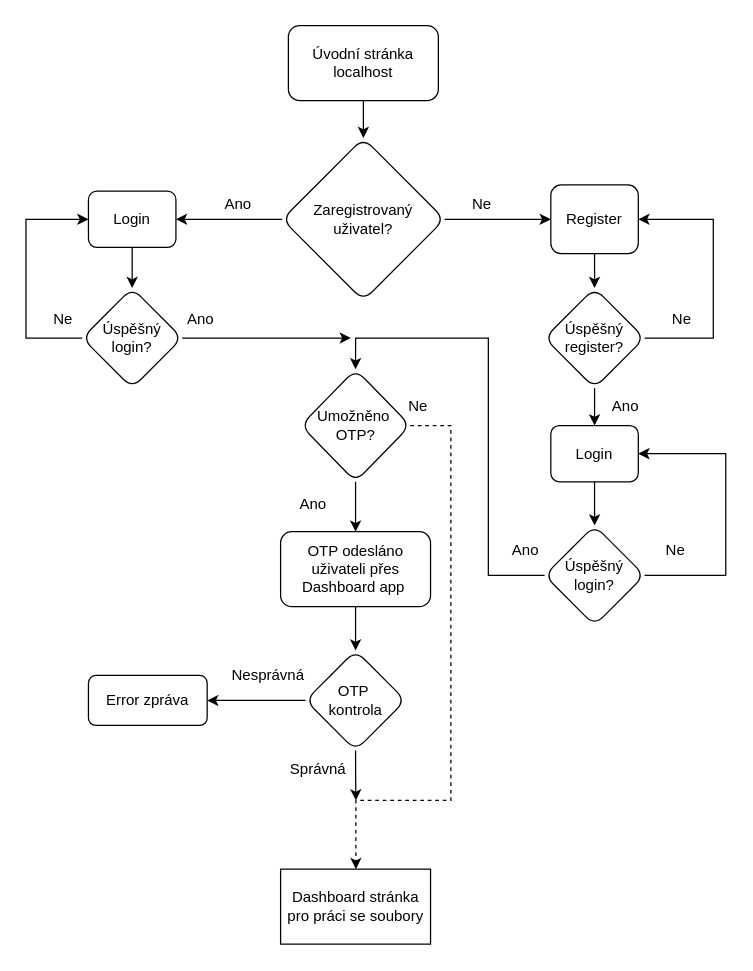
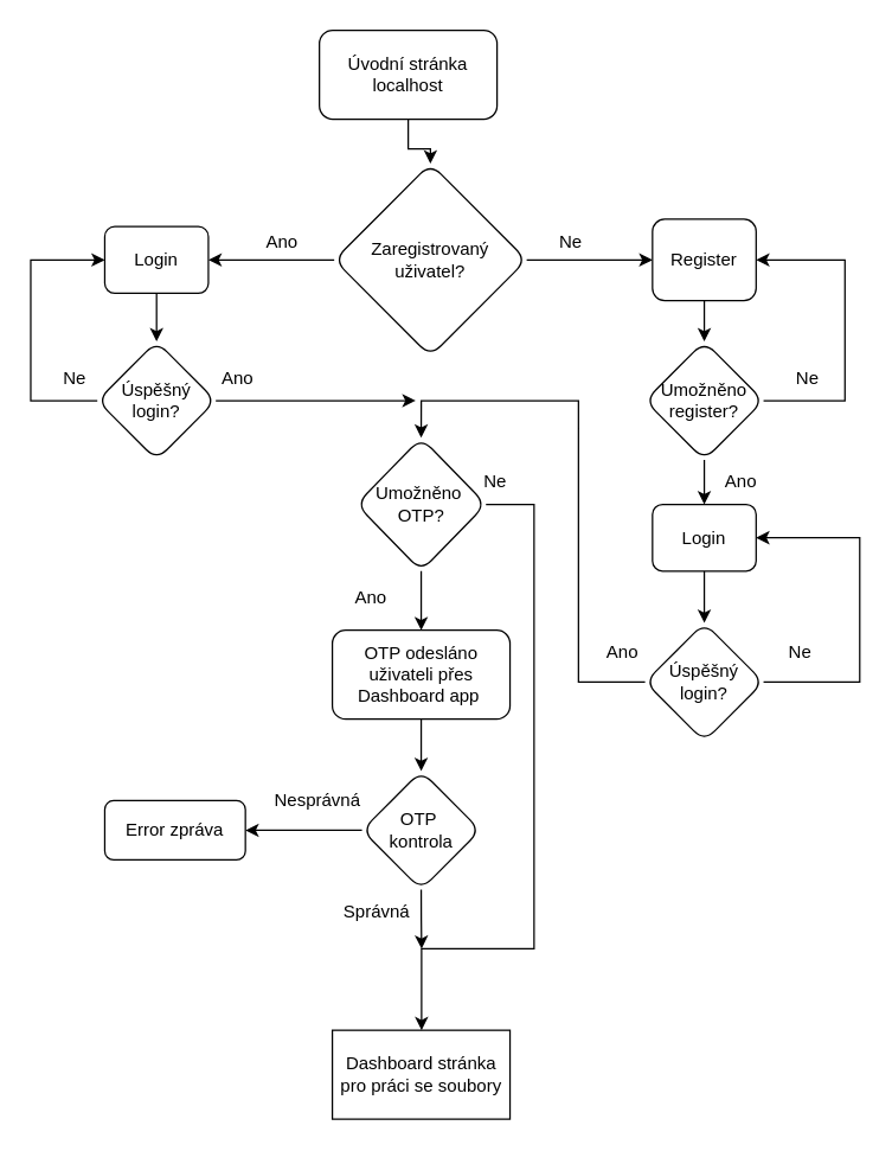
  <mxCell id="0" />
  <mxCell id="1" parent="0" />
  <mxCell id="2" value="" style="edgeStyle=orthogonalEdgeStyle;rounded=0;orthogonalLoop=1;jettySize=auto;html=1;" parent="1" source="3" target="6" edge="1"><mxGeometry relative="1" as="geometry" /></mxCell>
- <mxCell id="3" value="Úvodní stránka localhost" style="rounded=1;whiteSpace=wrap;html=1;" parent="1" vertex="1"><mxGeometry x="230" y="20" width="120" height="60" as="geometry" /></mxCell>
+ <mxCell id="3" value="Úvodní stránka localhost" style="rounded=1;whiteSpace=wrap;html=1;" parent="1" vertex="1"><mxGeometry x="215" y="20" width="120" height="60" as="geometry" /></mxCell>
  <mxCell id="4" value="" style="edgeStyle=orthogonalEdgeStyle;rounded=0;orthogonalLoop=1;jettySize=auto;html=1;" parent="1" source="6" target="8" edge="1"><mxGeometry relative="1" as="geometry" /></mxCell>
  <mxCell id="5" value="" style="edgeStyle=orthogonalEdgeStyle;rounded=0;orthogonalLoop=1;jettySize=auto;html=1;" parent="1" source="6" target="10" edge="1"><mxGeometry relative="1" as="geometry" /></mxCell>
  <mxCell id="6" value="Zaregistrovaný uživatel?" style="rhombus;whiteSpace=wrap;html=1;rounded=1;" parent="1" vertex="1"><mxGeometry x="225" y="110" width="130" height="130" as="geometry" /></mxCell>
  <mxCell id="7" value="" style="edgeStyle=orthogonalEdgeStyle;rounded=0;orthogonalLoop=1;jettySize=auto;html=1;" parent="1" source="8" target="15" edge="1"><mxGeometry relative="1" as="geometry" /></mxCell>
  <mxCell id="8" value="Login" style="whiteSpace=wrap;html=1;rounded=1;" parent="1" vertex="1"><mxGeometry x="70" y="152.5" width="70" height="45" as="geometry" /></mxCell>
  <mxCell id="9" value="" style="edgeStyle=orthogonalEdgeStyle;rounded=0;orthogonalLoop=1;jettySize=auto;html=1;" parent="1" source="10" target="18" edge="1"><mxGeometry relative="1" as="geometry" /></mxCell>
  <mxCell id="10" value="Register" style="whiteSpace=wrap;html=1;rounded=1;" parent="1" vertex="1"><mxGeometry x="440" y="147.5" width="70" height="55" as="geometry" /></mxCell>
  <mxCell id="11" value="Ano" style="text;html=1;align=center;verticalAlign=middle;whiteSpace=wrap;rounded=0;" parent="1" vertex="1"><mxGeometry x="160" y="147.5" width="60" height="30" as="geometry" /></mxCell>
  <mxCell id="12" value="Ne" style="text;html=1;align=center;verticalAlign=middle;whiteSpace=wrap;rounded=0;" parent="1" vertex="1"><mxGeometry x="355" y="147.5" width="60" height="30" as="geometry" /></mxCell>
  <mxCell id="13" style="edgeStyle=orthogonalEdgeStyle;rounded=0;orthogonalLoop=1;jettySize=auto;html=1;exitX=0;exitY=0.5;exitDx=0;exitDy=0;entryX=0;entryY=0.5;entryDx=0;entryDy=0;" parent="1" source="15" target="8" edge="1"><mxGeometry relative="1" as="geometry"><Array as="points"><mxPoint x="20" y="270" /><mxPoint x="20" y="175" /></Array></mxGeometry></mxCell>
  <mxCell id="14" style="edgeStyle=orthogonalEdgeStyle;rounded=0;orthogonalLoop=1;jettySize=auto;html=1;exitX=1;exitY=0.5;exitDx=0;exitDy=0;" edge="1" parent="1" source="15"><mxGeometry relative="1" as="geometry"><mxPoint x="280" y="270" as="targetPoint" /></mxGeometry></mxCell>
  <mxCell id="15" value="Úspěšný login?" style="rhombus;whiteSpace=wrap;html=1;rounded=1;" parent="1" vertex="1"><mxGeometry x="65" y="230" width="80" height="80" as="geometry" /></mxCell>
  <mxCell id="16" style="edgeStyle=orthogonalEdgeStyle;rounded=0;orthogonalLoop=1;jettySize=auto;html=1;exitX=1;exitY=0.5;exitDx=0;exitDy=0;entryX=1;entryY=0.5;entryDx=0;entryDy=0;" parent="1" source="18" target="10" edge="1"><mxGeometry relative="1" as="geometry"><Array as="points"><mxPoint x="570" y="270" /><mxPoint x="570" y="175" /></Array></mxGeometry></mxCell>
  <mxCell id="17" style="edgeStyle=orthogonalEdgeStyle;rounded=0;orthogonalLoop=1;jettySize=auto;html=1;exitX=0.5;exitY=1;exitDx=0;exitDy=0;entryX=0.5;entryY=0;entryDx=0;entryDy=0;" parent="1" source="18" target="24" edge="1"><mxGeometry relative="1" as="geometry" /></mxCell>
- <mxCell id="18" value="Úspěšný register?" style="rhombus;whiteSpace=wrap;html=1;rounded=1;" parent="1" vertex="1"><mxGeometry x="435" y="230" width="80" height="80" as="geometry" /></mxCell>
+ <mxCell id="18" value="Umožněno register?" style="rhombus;whiteSpace=wrap;html=1;rounded=1;" parent="1" vertex="1"><mxGeometry x="435" y="230" width="80" height="80" as="geometry" /></mxCell>
  <mxCell id="19" value="Ne" style="text;html=1;align=center;verticalAlign=middle;whiteSpace=wrap;rounded=0;" parent="1" vertex="1"><mxGeometry x="20" y="240" width="60" height="30" as="geometry" /></mxCell>
  <mxCell id="20" value="Dashboard stránka pro práci se soubory" style="whiteSpace=wrap;html=1;rounded=0;" parent="1" vertex="1"><mxGeometry x="223.75" y="695" width="120" height="60" as="geometry" /></mxCell>
  <mxCell id="21" value="Ano" style="text;html=1;align=center;verticalAlign=middle;whiteSpace=wrap;rounded=0;" parent="1" vertex="1"><mxGeometry x="130" y="240" width="60" height="30" as="geometry" /></mxCell>
  <mxCell id="22" value="Ne" style="text;html=1;align=center;verticalAlign=middle;whiteSpace=wrap;rounded=0;" parent="1" vertex="1"><mxGeometry x="515" y="240" width="60" height="30" as="geometry" /></mxCell>
  <mxCell id="23" value="" style="edgeStyle=orthogonalEdgeStyle;rounded=0;orthogonalLoop=1;jettySize=auto;html=1;" parent="1" source="24" target="27" edge="1"><mxGeometry relative="1" as="geometry" /></mxCell>
  <mxCell id="24" value="Login" style="whiteSpace=wrap;html=1;rounded=1;" parent="1" vertex="1"><mxGeometry x="440" y="340" width="70" height="45" as="geometry" /></mxCell>
  <mxCell id="25" style="edgeStyle=orthogonalEdgeStyle;rounded=0;orthogonalLoop=1;jettySize=auto;html=1;exitX=1;exitY=0.5;exitDx=0;exitDy=0;entryX=1;entryY=0.5;entryDx=0;entryDy=0;" parent="1" source="27" target="24" edge="1"><mxGeometry relative="1" as="geometry"><Array as="points"><mxPoint x="580" y="460" /><mxPoint x="580" y="363" /></Array></mxGeometry></mxCell>
  <mxCell id="26" style="edgeStyle=orthogonalEdgeStyle;rounded=0;orthogonalLoop=1;jettySize=auto;html=1;exitX=0;exitY=0.5;exitDx=0;exitDy=0;entryX=0.5;entryY=0;entryDx=0;entryDy=0;" edge="1" parent="1" source="27" target="33"><mxGeometry relative="1" as="geometry"><Array as="points"><mxPoint x="390" y="460" /><mxPoint x="390" y="270" /><mxPoint x="284" y="270" /></Array></mxGeometry></mxCell>
  <mxCell id="27" value="Úspěšný login?" style="rhombus;whiteSpace=wrap;html=1;rounded=1;" parent="1" vertex="1"><mxGeometry x="435" y="420" width="80" height="80" as="geometry" /></mxCell>
  <mxCell id="28" value="Ne" style="text;html=1;align=center;verticalAlign=middle;whiteSpace=wrap;rounded=0;" parent="1" vertex="1"><mxGeometry x="510" y="425" width="60" height="30" as="geometry" /></mxCell>
  <mxCell id="29" value="Ano" style="text;html=1;align=center;verticalAlign=middle;whiteSpace=wrap;rounded=0;" parent="1" vertex="1"><mxGeometry x="390" y="425" width="60" height="30" as="geometry" /></mxCell>
  <mxCell id="30" value="Ano" style="text;html=1;align=center;verticalAlign=middle;whiteSpace=wrap;rounded=0;" parent="1" vertex="1"><mxGeometry x="470" y="310" width="60" height="30" as="geometry" /></mxCell>
- <mxCell id="31" style="edgeStyle=orthogonalEdgeStyle;rounded=0;orthogonalLoop=1;jettySize=auto;html=1;exitX=1;exitY=0.5;exitDx=0;exitDy=0;dashed=1;" edge="1" parent="1" source="33" target="20"><mxGeometry relative="1" as="geometry"><Array as="points"><mxPoint x="360" y="340" /><mxPoint x="360" y="640" /><mxPoint x="284" y="640" /></Array></mxGeometry></mxCell>
+ <mxCell id="31" style="edgeStyle=orthogonalEdgeStyle;rounded=0;orthogonalLoop=1;jettySize=auto;html=1;exitX=1;exitY=0.5;exitDx=0;exitDy=0;" edge="1" parent="1" source="33" target="20"><mxGeometry relative="1" as="geometry"><Array as="points"><mxPoint x="360" y="340" /><mxPoint x="360" y="640" /><mxPoint x="284" y="640" /></Array></mxGeometry></mxCell>
  <mxCell id="32" style="edgeStyle=orthogonalEdgeStyle;rounded=0;orthogonalLoop=1;jettySize=auto;html=1;exitX=0.5;exitY=1;exitDx=0;exitDy=0;entryX=0.5;entryY=0;entryDx=0;entryDy=0;" edge="1" parent="1" source="33" target="43"><mxGeometry relative="1" as="geometry" /></mxCell>
  <mxCell id="33" value="Umožněno&amp;nbsp;&lt;div&gt;OTP?&lt;/div&gt;" style="rhombus;whiteSpace=wrap;html=1;rounded=1;" vertex="1" parent="1"><mxGeometry x="240" y="295" width="87.5" height="90" as="geometry" /></mxCell>
  <mxCell id="34" value="Ne" style="text;html=1;align=center;verticalAlign=middle;whiteSpace=wrap;rounded=0;" vertex="1" parent="1"><mxGeometry x="304" y="310" width="60" height="30" as="geometry" /></mxCell>
  <mxCell id="35" style="edgeStyle=orthogonalEdgeStyle;rounded=0;orthogonalLoop=1;jettySize=auto;html=1;exitX=0;exitY=0.5;exitDx=0;exitDy=0;entryX=1;entryY=0.5;entryDx=0;entryDy=0;" edge="1" parent="1" source="37" target="38"><mxGeometry relative="1" as="geometry" /></mxCell>
  <mxCell id="36" style="edgeStyle=orthogonalEdgeStyle;rounded=0;orthogonalLoop=1;jettySize=auto;html=1;exitX=0.5;exitY=1;exitDx=0;exitDy=0;" edge="1" parent="1" source="37"><mxGeometry relative="1" as="geometry"><mxPoint x="284" y="640" as="targetPoint" /></mxGeometry></mxCell>
  <mxCell id="37" value="OTP&amp;nbsp;&lt;div&gt;kontrola&lt;/div&gt;" style="rhombus;whiteSpace=wrap;html=1;rounded=1;" vertex="1" parent="1"><mxGeometry x="243.75" y="520" width="80" height="80" as="geometry" /></mxCell>
  <mxCell id="38" value="Error zpráva" style="whiteSpace=wrap;html=1;rounded=1;" vertex="1" parent="1"><mxGeometry x="70" y="540" width="95" height="40" as="geometry" /></mxCell>
  <mxCell id="39" value="Nesprávná" style="text;html=1;align=center;verticalAlign=middle;whiteSpace=wrap;rounded=0;" vertex="1" parent="1"><mxGeometry x="183.75" y="525" width="60" height="30" as="geometry" /></mxCell>
  <mxCell id="40" value="Správná" style="text;html=1;align=center;verticalAlign=middle;whiteSpace=wrap;rounded=0;" vertex="1" parent="1"><mxGeometry x="223.75" y="600" width="60" height="30" as="geometry" /></mxCell>
  <mxCell id="41" value="Ano" style="text;html=1;align=center;verticalAlign=middle;whiteSpace=wrap;rounded=0;" vertex="1" parent="1"><mxGeometry x="220" y="387.5" width="60" height="30" as="geometry" /></mxCell>
  <mxCell id="42" style="edgeStyle=orthogonalEdgeStyle;rounded=0;orthogonalLoop=1;jettySize=auto;html=1;exitX=0.5;exitY=1;exitDx=0;exitDy=0;entryX=0.5;entryY=0;entryDx=0;entryDy=0;" edge="1" parent="1" source="43" target="37"><mxGeometry relative="1" as="geometry" /></mxCell>
  <mxCell id="43" value="OTP odesláno uživateli přes Dashboard app&amp;nbsp;" style="rounded=1;whiteSpace=wrap;html=1;" vertex="1" parent="1"><mxGeometry x="223.75" y="425" width="120" height="60" as="geometry" /></mxCell>
